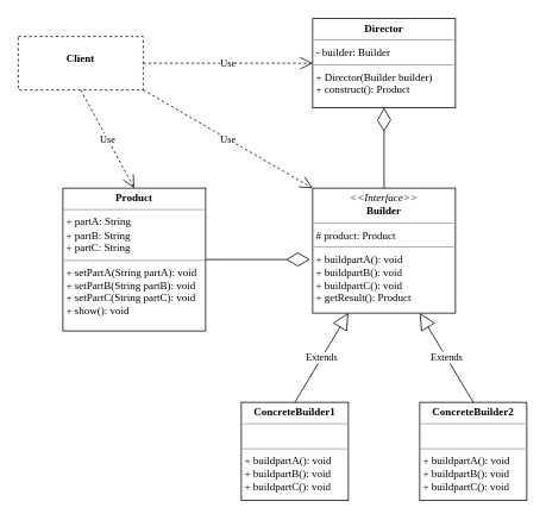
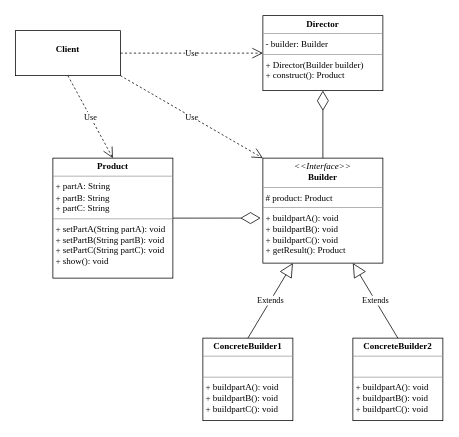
  <mxCell id="0" />
  <mxCell id="1" parent="0" />
- <mxCell id="2" value="&lt;p style=&quot;margin: 0px ; margin-top: 4px ; text-align: center&quot;&gt;&lt;br&gt;&lt;b&gt;Client&lt;/b&gt;&lt;/p&gt;" style="verticalAlign=top;align=left;overflow=fill;fontSize=12;fontFamily=Times New Roman;html=1;dashed=1;" vertex="1" parent="1"><mxGeometry x="20" y="40" width="140" height="60" as="geometry" /></mxCell>
+ <mxCell id="2" value="&lt;p style=&quot;margin: 0px ; margin-top: 4px ; text-align: center&quot;&gt;&lt;br&gt;&lt;b&gt;Client&lt;/b&gt;&lt;/p&gt;" style="verticalAlign=top;align=left;overflow=fill;fontSize=12;fontFamily=Times New Roman;html=1;" vertex="1" parent="1"><mxGeometry x="20" y="40" width="140" height="60" as="geometry" /></mxCell>
  <mxCell id="3" value="&lt;p style=&quot;margin: 0px ; margin-top: 4px ; text-align: center&quot;&gt;&lt;i&gt;&amp;lt;&amp;lt;Interface&amp;gt;&amp;gt;&lt;/i&gt;&lt;br&gt;&lt;b&gt;Builder&lt;/b&gt;&lt;/p&gt;&lt;hr size=&quot;1&quot;&gt;&lt;p style=&quot;margin: 0px ; margin-left: 4px&quot;&gt;# product: Product&lt;br&gt;&lt;/p&gt;&lt;hr size=&quot;1&quot;&gt;&lt;p style=&quot;margin: 0px ; margin-left: 4px&quot;&gt;+ buildpartA(): void&lt;br&gt;+ buildpartB(): void&lt;/p&gt;&lt;p style=&quot;margin: 0px ; margin-left: 4px&quot;&gt;+ buildpartC(): void&lt;/p&gt;&lt;p style=&quot;margin: 0px ; margin-left: 4px&quot;&gt;+ getResult(): Product&lt;/p&gt;" style="verticalAlign=top;align=left;overflow=fill;fontSize=12;fontFamily=Times New Roman;html=1;" vertex="1" parent="1"><mxGeometry x="350" y="210" width="160" height="140" as="geometry" /></mxCell>
  <mxCell id="4" value="&lt;p style=&quot;margin: 0px ; margin-top: 4px ; text-align: center&quot;&gt;&lt;b&gt;Product&lt;/b&gt;&lt;/p&gt;&lt;hr size=&quot;1&quot;&gt;&lt;p style=&quot;margin: 0px ; margin-left: 4px&quot;&gt;+ partA: String&lt;/p&gt;&lt;p style=&quot;margin: 0px ; margin-left: 4px&quot;&gt;+ partB: String&lt;/p&gt;&lt;p style=&quot;margin: 0px ; margin-left: 4px&quot;&gt;+ partC: String&lt;/p&gt;&lt;hr size=&quot;1&quot;&gt;&lt;p style=&quot;margin: 0px ; margin-left: 4px&quot;&gt;+ setPartA(String partA): void&lt;/p&gt;&lt;p style=&quot;margin: 0px ; margin-left: 4px&quot;&gt;+ setPartB(String partB): void&lt;/p&gt;&lt;p style=&quot;margin: 0px ; margin-left: 4px&quot;&gt;+ setPartC(String partC): void&lt;/p&gt;&lt;p style=&quot;margin: 0px ; margin-left: 4px&quot;&gt;+ show(): void&lt;/p&gt;&lt;p style=&quot;margin: 0px ; margin-left: 4px&quot;&gt;&lt;br&gt;&lt;/p&gt;" style="verticalAlign=top;align=left;overflow=fill;fontSize=12;fontFamily=Times New Roman;html=1;" vertex="1" parent="1"><mxGeometry x="70" y="210" width="160" height="160" as="geometry" /></mxCell>
  <mxCell id="5" value="&lt;p style=&quot;margin: 0px ; margin-top: 4px ; text-align: center&quot;&gt;&lt;b&gt;Director&lt;/b&gt;&lt;/p&gt;&lt;hr size=&quot;1&quot;&gt;&lt;p style=&quot;margin: 0px ; margin-left: 4px&quot;&gt;- builder: Builder&lt;/p&gt;&lt;hr size=&quot;1&quot;&gt;&lt;p style=&quot;margin: 0px ; margin-left: 4px&quot;&gt;+ Director(Builder builder)&lt;/p&gt;&lt;p style=&quot;margin: 0px ; margin-left: 4px&quot;&gt;+ construct(): Product&lt;/p&gt;&lt;p style=&quot;margin: 0px ; margin-left: 4px&quot;&gt;&lt;br&gt;&lt;/p&gt;" style="verticalAlign=top;align=left;overflow=fill;fontSize=12;fontFamily=Times New Roman;html=1;" vertex="1" parent="1"><mxGeometry x="350" y="20" width="160" height="100" as="geometry" /></mxCell>
  <mxCell id="6" value="Use" style="endArrow=open;endSize=12;dashed=1;html=1;fontFamily=Times New Roman;exitX=1;exitY=0.5;exitDx=0;exitDy=0;" edge="1" parent="1" source="2"><mxGeometry width="160" relative="1" as="geometry"><mxPoint x="190" y="69.5" as="sourcePoint" /><mxPoint x="350" y="70" as="targetPoint" /></mxGeometry></mxCell>
  <mxCell id="7" value="Use" style="endArrow=open;endSize=12;dashed=1;html=1;fontFamily=Times New Roman;exitX=0.5;exitY=1;exitDx=0;exitDy=0;entryX=0.5;entryY=0;entryDx=0;entryDy=0;" edge="1" parent="1" source="2" target="4"><mxGeometry width="160" relative="1" as="geometry"><mxPoint x="170" y="80" as="sourcePoint" /><mxPoint x="360" y="80" as="targetPoint" /></mxGeometry></mxCell>
  <mxCell id="8" value="Use" style="endArrow=open;endSize=12;dashed=1;html=1;fontFamily=Times New Roman;exitX=1;exitY=1;exitDx=0;exitDy=0;entryX=0;entryY=0;entryDx=0;entryDy=0;" edge="1" parent="1" source="2" target="3"><mxGeometry width="160" relative="1" as="geometry"><mxPoint x="170" y="80" as="sourcePoint" /><mxPoint x="360" y="80" as="targetPoint" /></mxGeometry></mxCell>
  <mxCell id="9" value="" style="endArrow=diamondThin;endFill=0;endSize=24;html=1;fontFamily=Times New Roman;exitX=1;exitY=0.5;exitDx=0;exitDy=0;entryX=-0.019;entryY=0.571;entryDx=0;entryDy=0;entryPerimeter=0;" edge="1" parent="1" source="4" target="3"><mxGeometry width="160" relative="1" as="geometry"><mxPoint x="240" y="300" as="sourcePoint" /><mxPoint x="340" y="290" as="targetPoint" /></mxGeometry></mxCell>
  <mxCell id="10" value="" style="endArrow=diamondThin;endFill=0;endSize=24;html=1;fontFamily=Times New Roman;exitX=0.5;exitY=0;exitDx=0;exitDy=0;entryX=0.5;entryY=1;entryDx=0;entryDy=0;" edge="1" parent="1" source="3" target="5"><mxGeometry width="160" relative="1" as="geometry"><mxPoint x="240" y="260" as="sourcePoint" /><mxPoint x="356.96" y="259.94" as="targetPoint" /></mxGeometry></mxCell>
  <mxCell id="11" value="&lt;p style=&quot;margin: 0px ; margin-top: 4px ; text-align: center&quot;&gt;&lt;b&gt;ConcreteBuilder1&lt;/b&gt;&lt;/p&gt;&lt;hr size=&quot;1&quot;&gt;&lt;p style=&quot;margin: 0px ; margin-left: 4px&quot;&gt;&lt;br&gt;&lt;/p&gt;&lt;hr size=&quot;1&quot;&gt;&lt;p style=&quot;margin: 0px ; margin-left: 4px&quot;&gt;+ buildpartA(): void&lt;/p&gt;&lt;p style=&quot;margin: 0px ; margin-left: 4px&quot;&gt;+ buildpartB(): void&lt;br&gt;&lt;/p&gt;&lt;p style=&quot;margin: 0px ; margin-left: 4px&quot;&gt;+ buildpartC(): void&lt;br&gt;&lt;/p&gt;" style="verticalAlign=top;align=left;overflow=fill;fontSize=12;fontFamily=Times New Roman;html=1;" vertex="1" parent="1"><mxGeometry x="270" y="450" width="120" height="110" as="geometry" /></mxCell>
  <mxCell id="12" value="&lt;p style=&quot;margin: 0px ; margin-top: 4px ; text-align: center&quot;&gt;&lt;b&gt;ConcreteBuilder2&lt;/b&gt;&lt;/p&gt;&lt;hr size=&quot;1&quot;&gt;&lt;p style=&quot;margin: 0px ; margin-left: 4px&quot;&gt;&lt;br&gt;&lt;/p&gt;&lt;hr size=&quot;1&quot;&gt;&lt;p style=&quot;margin: 0px ; margin-left: 4px&quot;&gt;+ buildpartA(): void&lt;/p&gt;&lt;p style=&quot;margin: 0px ; margin-left: 4px&quot;&gt;+ buildpartB(): void&lt;br&gt;&lt;/p&gt;&lt;p style=&quot;margin: 0px ; margin-left: 4px&quot;&gt;+ buildpartC(): void&lt;br&gt;&lt;/p&gt;" style="verticalAlign=top;align=left;overflow=fill;fontSize=12;fontFamily=Times New Roman;html=1;" vertex="1" parent="1"><mxGeometry x="470" y="450" width="120" height="110" as="geometry" /></mxCell>
  <mxCell id="13" value="Extends" style="endArrow=block;endSize=16;endFill=0;html=1;fontFamily=Times New Roman;entryX=0.25;entryY=1;entryDx=0;entryDy=0;exitX=0.5;exitY=0;exitDx=0;exitDy=0;" edge="1" parent="1" source="11" target="3"><mxGeometry width="160" relative="1" as="geometry"><mxPoint x="170" y="740" as="sourcePoint" /><mxPoint x="330" y="740" as="targetPoint" /></mxGeometry></mxCell>
  <mxCell id="14" value="Extends" style="endArrow=block;endSize=16;endFill=0;html=1;fontFamily=Times New Roman;entryX=0.75;entryY=1;entryDx=0;entryDy=0;exitX=0.5;exitY=0;exitDx=0;exitDy=0;" edge="1" parent="1" source="12" target="3"><mxGeometry width="160" relative="1" as="geometry"><mxPoint x="340" y="460" as="sourcePoint" /><mxPoint x="400" y="360" as="targetPoint" /></mxGeometry></mxCell>
